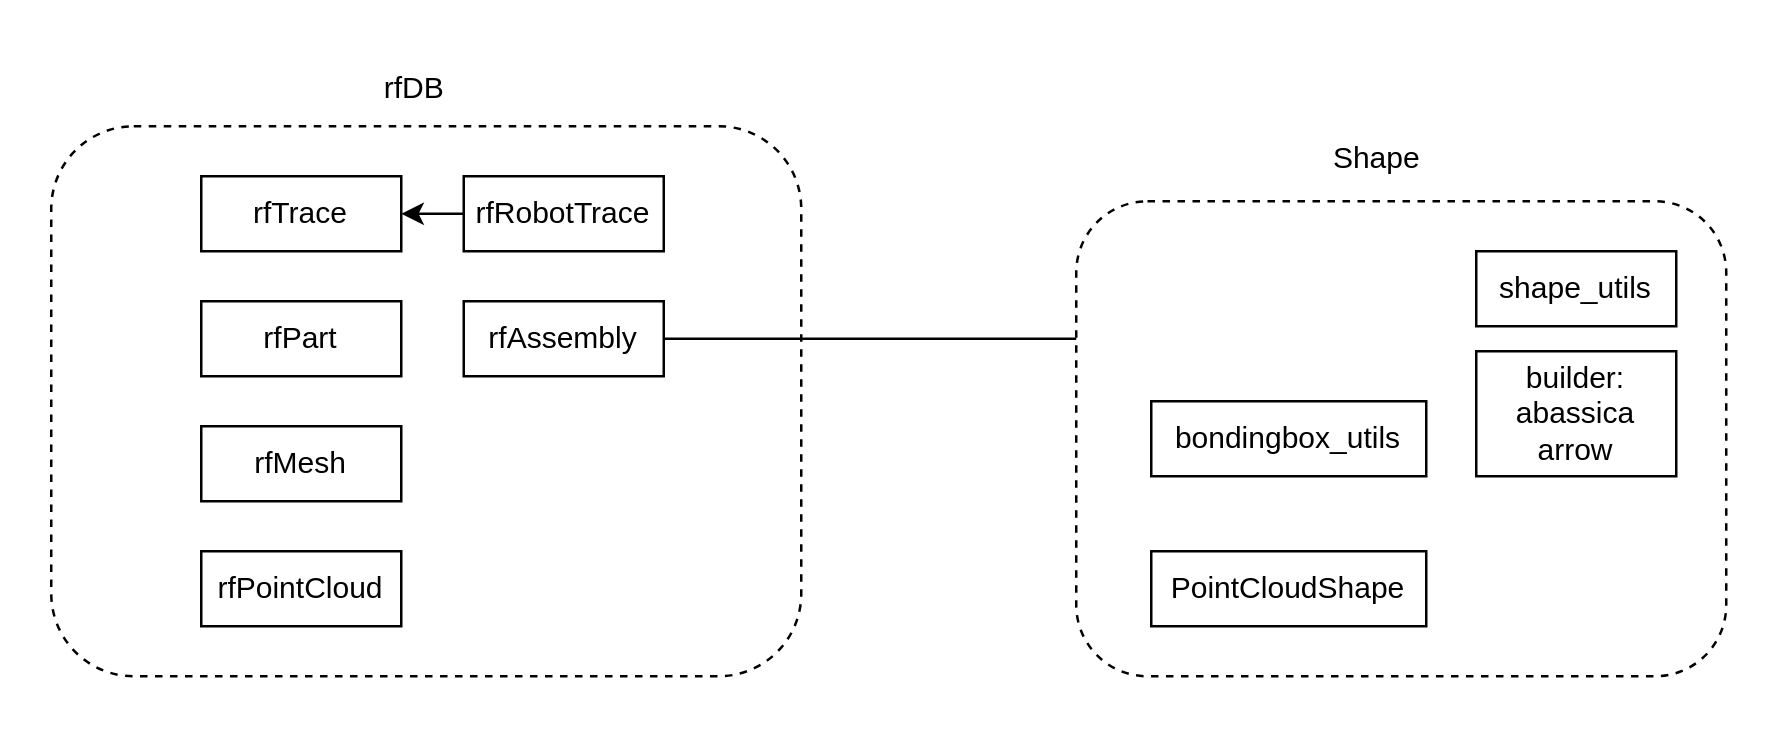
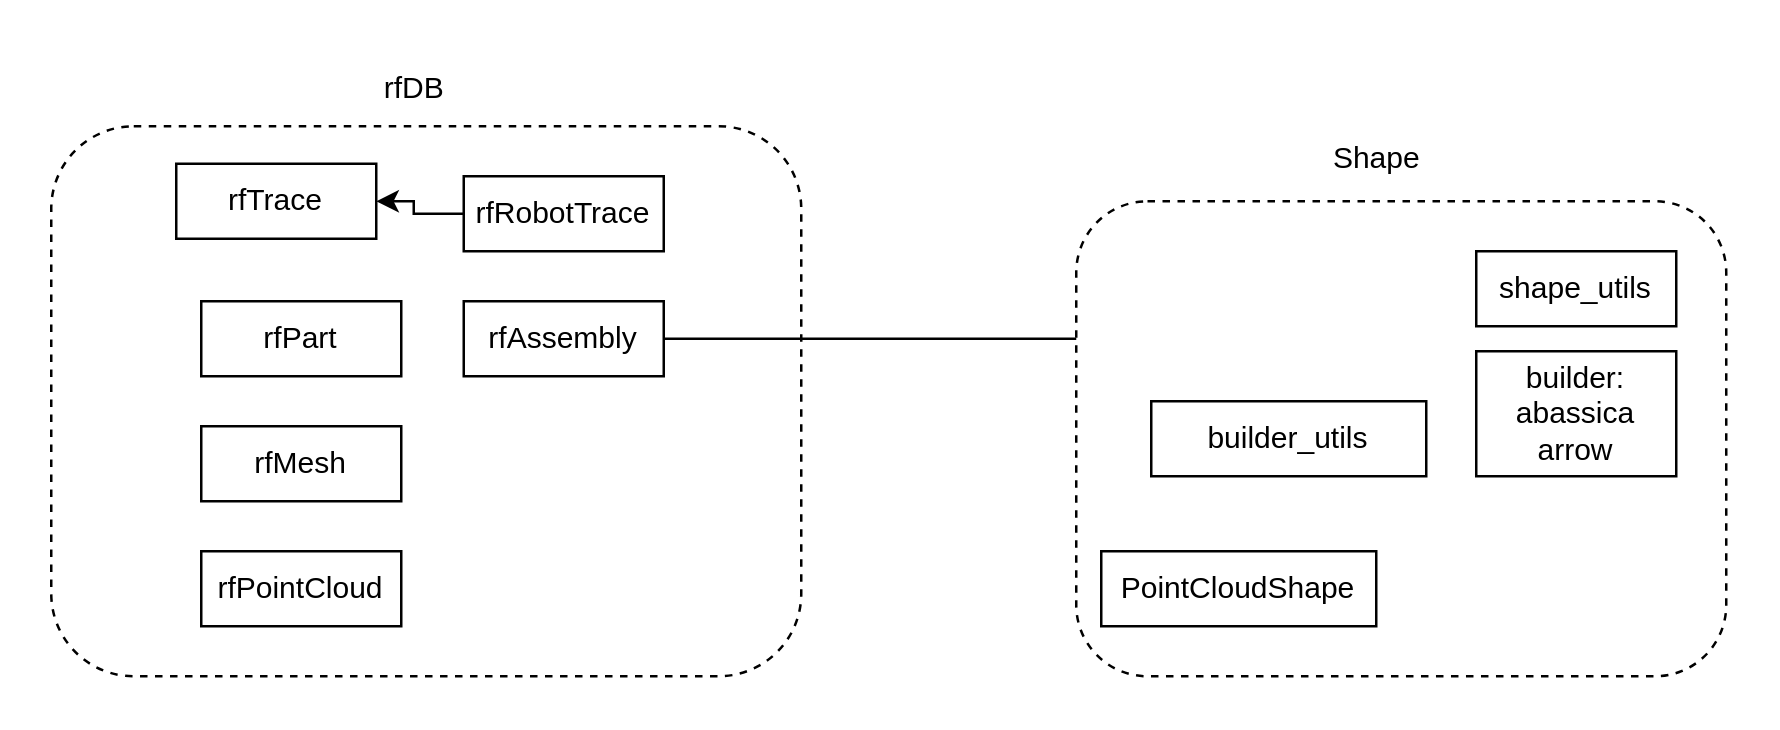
  <mxCell id="0" />
  <mxCell id="1" parent="0" />
  <mxCell id="2" value="" style="rounded=1;whiteSpace=wrap;html=1;dashed=1;" vertex="1" parent="1"><mxGeometry x="20" y="50" width="300" height="220" as="geometry" /></mxCell>
  <mxCell id="3" value="rfPart" style="rounded=0;whiteSpace=wrap;html=1;flipV=1;" vertex="1" parent="1"><mxGeometry x="80" y="120" width="80" height="30" as="geometry" /></mxCell>
- <mxCell id="4" value="rfTrace" style="rounded=0;whiteSpace=wrap;html=1;flipV=1;" vertex="1" parent="1"><mxGeometry x="80" y="70" width="80" height="30" as="geometry" /></mxCell>
+ <mxCell id="4" value="rfTrace" style="rounded=0;whiteSpace=wrap;html=1;flipV=1;" vertex="1" parent="1"><mxGeometry x="70" y="65" width="80" height="30" as="geometry" /></mxCell>
  <mxCell id="5" value="rfMesh" style="rounded=0;whiteSpace=wrap;html=1;flipV=1;" vertex="1" parent="1"><mxGeometry x="80" y="170" width="80" height="30" as="geometry" /></mxCell>
  <mxCell id="6" value="rfPointCloud" style="rounded=0;whiteSpace=wrap;html=1;flipV=1;" vertex="1" parent="1"><mxGeometry x="80" y="220" width="80" height="30" as="geometry" /></mxCell>
  <mxCell id="7" value="" style="edgeStyle=orthogonalEdgeStyle;rounded=0;orthogonalLoop=1;jettySize=auto;html=1;" edge="1" parent="1" source="8" target="4"><mxGeometry relative="1" as="geometry" /></mxCell>
  <mxCell id="8" value="rfRobotTrace" style="rounded=0;whiteSpace=wrap;html=1;flipV=1;" vertex="1" parent="1"><mxGeometry x="185" y="70" width="80" height="30" as="geometry" /></mxCell>
  <mxCell id="9" style="edgeStyle=orthogonalEdgeStyle;rounded=0;orthogonalLoop=1;jettySize=auto;html=1;" edge="1" parent="1" source="10" target="16"><mxGeometry relative="1" as="geometry" /></mxCell>
  <mxCell id="10" value="rfAssembly" style="rounded=0;whiteSpace=wrap;html=1;flipV=1;" vertex="1" parent="1"><mxGeometry x="185" y="120" width="80" height="30" as="geometry" /></mxCell>
  <mxCell id="11" value="rfDB" style="text;html=1;align=center;verticalAlign=middle;resizable=0;points=[];autosize=1;strokeColor=none;fillColor=none;" vertex="1" parent="1"><mxGeometry x="140" y="20" width="50" height="30" as="geometry" /></mxCell>
  <mxCell id="12" value="" style="rounded=1;whiteSpace=wrap;html=1;dashed=1;" vertex="1" parent="1"><mxGeometry x="430" y="80" width="260" height="190" as="geometry" /></mxCell>
  <mxCell id="13" value="Shape" style="text;html=1;align=center;verticalAlign=middle;resizable=0;points=[];autosize=1;strokeColor=none;fillColor=none;" vertex="1" parent="1"><mxGeometry x="520" y="48" width="60" height="30" as="geometry" /></mxCell>
  <mxCell id="14" value="shape_utils" style="rounded=0;whiteSpace=wrap;html=1;flipV=1;" vertex="1" parent="1"><mxGeometry x="590" y="100" width="80" height="30" as="geometry" /></mxCell>
- <mxCell id="15" value="PointCloudShape" style="rounded=0;whiteSpace=wrap;html=1;flipV=1;" vertex="1" parent="1"><mxGeometry x="460" y="220" width="110" height="30" as="geometry" /></mxCell>
- <mxCell id="16" value="bondingbox_utils" style="rounded=0;whiteSpace=wrap;html=1;flipV=1;" vertex="1" parent="1"><mxGeometry x="460" y="160" width="110" height="30" as="geometry" /></mxCell>
+ <mxCell id="15" value="PointCloudShape" style="rounded=0;whiteSpace=wrap;html=1;flipV=1;" vertex="1" parent="1"><mxGeometry x="440" y="220" width="110" height="30" as="geometry" /></mxCell>
+ <mxCell id="16" value="builder_utils" style="rounded=0;whiteSpace=wrap;html=1;flipV=1;" vertex="1" parent="1"><mxGeometry x="460" y="160" width="110" height="30" as="geometry" /></mxCell>
  <mxCell id="17" value="builder:&lt;br&gt;abassica&lt;br&gt;arrow" style="rounded=0;whiteSpace=wrap;html=1;flipV=1;" vertex="1" parent="1"><mxGeometry x="590" y="140" width="80" height="50" as="geometry" /></mxCell>
